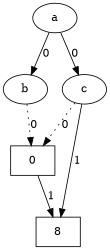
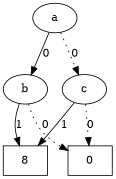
  digraph {
    edge [style=solid]
    n1 [label=a]
    n2 [label=b]
    n3 [label=c]
    n4 [label=8 shape=box]
    n5 [label=0 shape=box]
    subgraph sub_1 {
      rank=same
      n1
    }
    subgraph sub_2 {
      rank=same
      n2
    }
    subgraph sub_3 {
      rank=same
      n3
    }
    n1 -> n2 [label=0]
-   n1 -> n3 [label=0]
-   n5 -> n4 [label=1]
+   n1 -> n3 [label=0 style=dotted]
+   n2 -> n4 [label=1]
    n2 -> n5 [label=0 style=dotted]
    n3 -> n4 [label=1]
    n3 -> n5 [label=0 style=dotted]
  }
